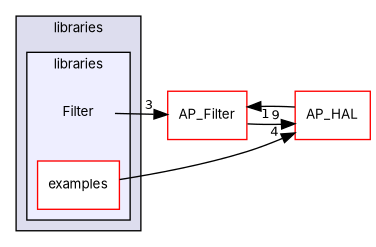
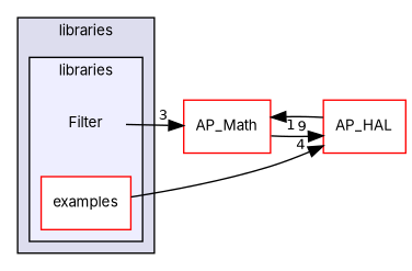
  digraph {
    compound=true
    rankdir=LR
    fontname=Inter
    node [fontname=Inter fontsize=10 shape=box color=red fillcolor=white style=filled]
    edge [labeldistance=1.5 labelfontname=Helvetica labelfontsize=10 fontname=Inter]
    n1 [label=Filter shape=plaintext color="" fillcolor="" style=""]
    n2 [label=examples]
-   n3 [label=AP_Filter]
+   n3 [label=AP_Math]
    n4 [label=AP_HAL]
    subgraph cluster_1 {
      bgcolor="#ddddee"
      fontsize=10
      label=libraries
      pencolor=black
      subgraph cluster_2 {
        bgcolor="#eeeeff"
        fontsize=10
        pencolor=black
        n1
        n2
      }
    }
    n1 -> n3 [headlabel=3]
    n2 -> n4 [headlabel=4]
    n3 -> n4 [headlabel=9]
    n4 -> n3 [headlabel=1]
  }
